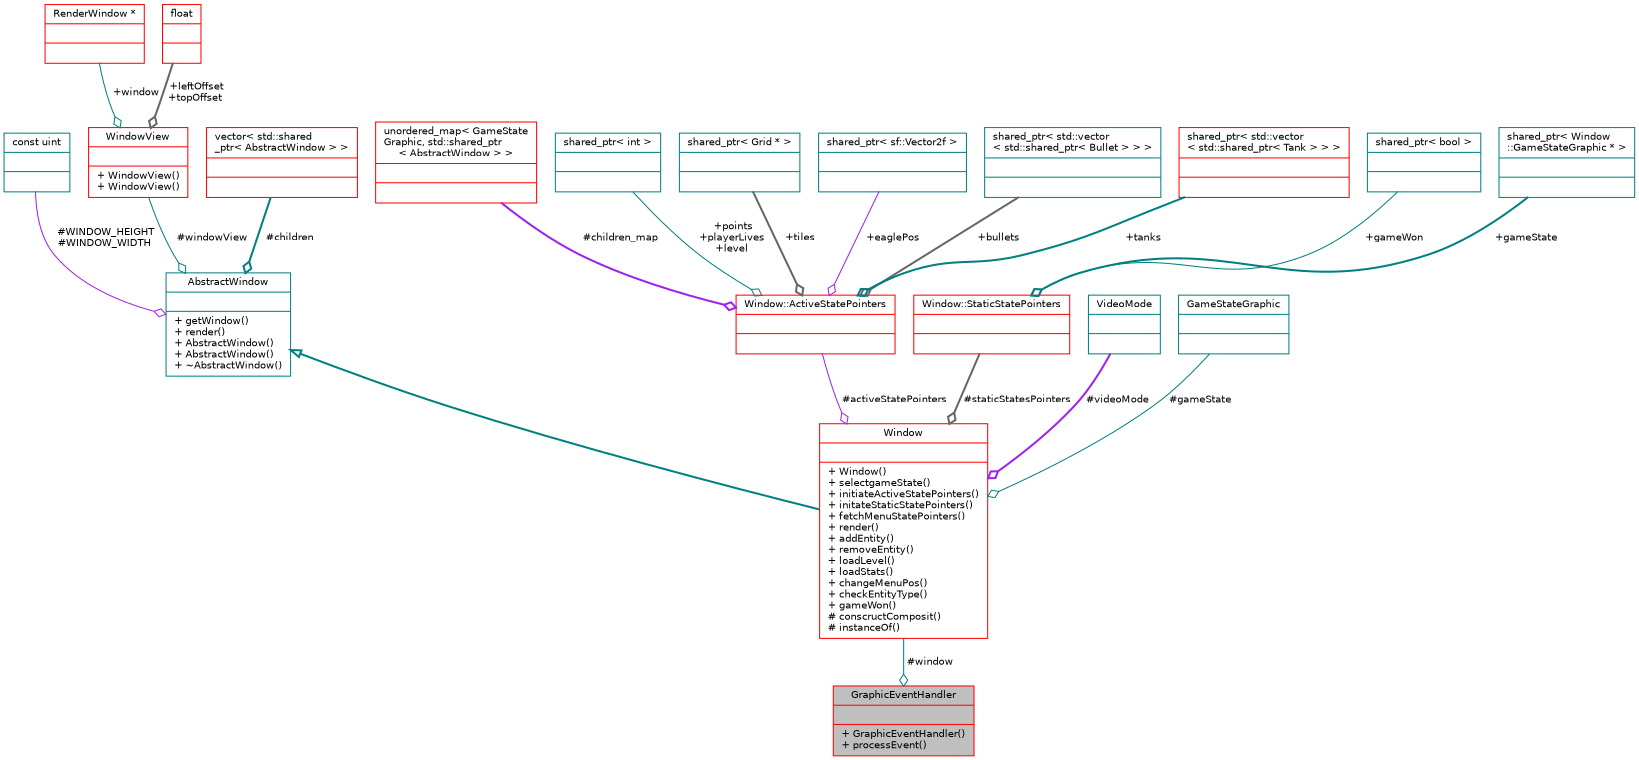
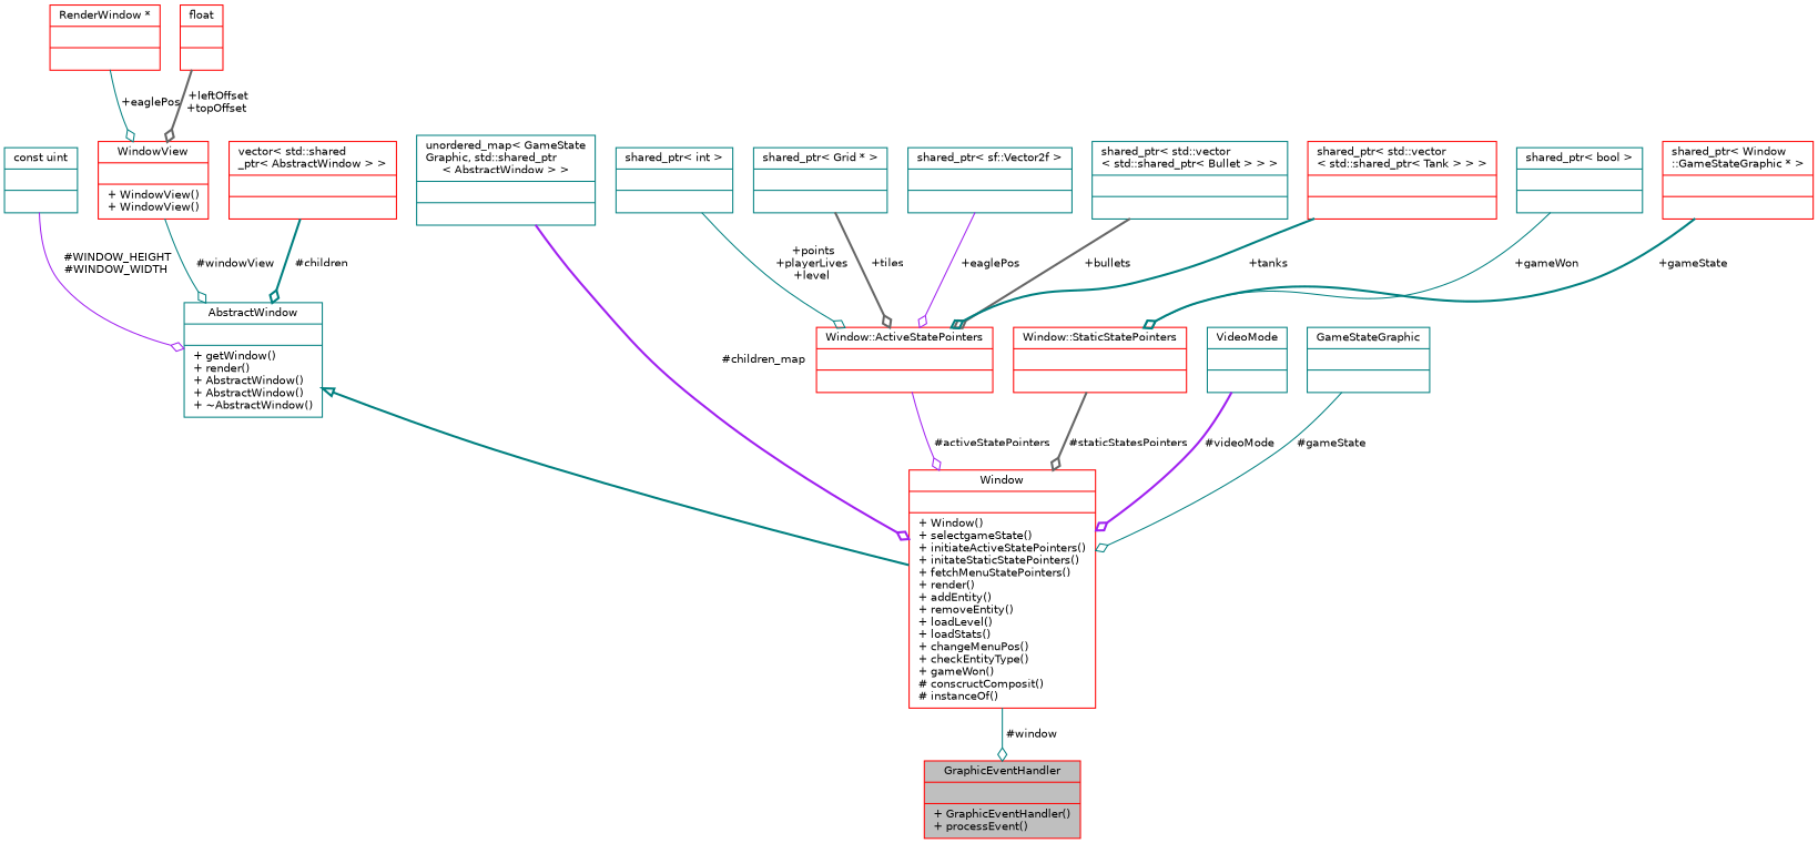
  digraph {
    node [color=red fontname=Helvetica fontsize=10 shape=record]
    edge [arrowhead=odiamond color=teal fontname=Helvetica fontsize=10 labelfontname=Helvetica labelfontsize=10 style=bold]
    n1 [fillcolor=grey75 fontcolor=black height=0.2 label="{GraphicEventHandler\n||+ GraphicEventHandler()\l+ processEvent()\l}" style=filled width=0.4]
    n2 [height=0.2 label="{Window\n||+ Window()\l+ selectgameState()\l+ initiateActiveStatePointers()\l+ initateStaticStatePointers()\l+ fetchMenuStatePointers()\l+ render()\l+ addEntity()\l+ removeEntity()\l+ loadLevel()\l+ loadStats()\l+ changeMenuPos()\l+ checkEntityType()\l+ gameWon()\l# conscructComposit()\l# instanceOf()\l}" width=0.4]
    n3 [color=teal height=0.2 label="{AbstractWindow\n||+ getWindow()\l+ render()\l+ AbstractWindow()\l+ AbstractWindow()\l+ ~AbstractWindow()\l}" width=0.4]
    n4 [color=teal height=0.2 label="{const uint\n||}" width=0.4]
    n5 [height=0.2 label="{WindowView\n||+ WindowView()\l+ WindowView()\l}" width=0.4]
    n6 [height=0.2 label="{RenderWindow *\n||}" width=0.4]
    n7 [height=0.2 label="{float\n||}" width=0.4]
    n8 [height=0.2 label="{vector\< std::shared\l_ptr\< AbstractWindow \> \>\n||}" width=0.4]
-   n9 [height=0.2 label="{unordered_map\< GameState\lGraphic, std::shared_ptr\l\< AbstractWindow \> \>\n||}" width=0.4]
+   n9 [color=teal height=0.2 label="{unordered_map\< GameState\lGraphic, std::shared_ptr\l\< AbstractWindow \> \>\n||}" width=0.4]
    n10 [height=0.2 label="{Window::ActiveStatePointers\n||}" width=0.4]
    n11 [color=teal height=0.2 label="{shared_ptr\< int \>\n||}" width=0.4]
    n12 [height=0.2 label="{Window::StaticStatePointers\n||}" width=0.4]
    n13 [color=teal height=0.2 label="{shared_ptr\< Grid * \>\n||}" width=0.4]
    n14 [color=teal height=0.2 label="{shared_ptr\< sf::Vector2f \>\n||}" width=0.4]
    n15 [color=teal height=0.2 label="{shared_ptr\< std::vector\l\< std::shared_ptr\< Bullet \> \> \>\n||}" width=0.4]
    n16 [height=0.2 label="{shared_ptr\< std::vector\l\< std::shared_ptr\< Tank \> \> \>\n||}" width=0.4]
    n17 [color=teal height=0.2 label="{shared_ptr\< bool \>\n||}" width=0.4]
-   n18 [color=teal height=0.2 label="{shared_ptr\< Window\l::GameStateGraphic * \>\n||}" width=0.4]
+   n18 [height=0.2 label="{shared_ptr\< Window\l::GameStateGraphic * \>\n||}" width=0.4]
    n19 [color=teal height=0.2 label="{VideoMode\n||}" width=0.4]
    n20 [color=teal height=0.2 label="{GameStateGraphic\n||}" width=0.4]
    n2 -> n1 [label=" #window" style=solid]
    n3 -> n2 [arrowtail=onormal dir=back arrowhead=""]
    n4 -> n3 [color=purple label=" #WINDOW_HEIGHT\n#WINDOW_WIDTH" style=solid]
    n5 -> n3 [label=" #windowView" style=solid]
-   n6 -> n5 [label=" +window" style=solid]
+   n6 -> n5 [label=" +eaglePos" style=solid]
    n7 -> n5 [color=gray40 label=" +leftOffset\n+topOffset"]
    n8 -> n3 [label=" #children"]
-   n9 -> n10 [color=purple label=" #children_map"]
+   n9 -> n2 [color=purple label=" #children_map"]
    n10 -> n2 [color=purple label=" #activeStatePointers" style=solid]
    n11 -> n10 [label=" +points\n+playerLives\n+level" style=solid]
    n12 -> n2 [color=gray40 label=" #staticStatesPointers"]
    n13 -> n10 [color=gray40 label=" +tiles"]
    n14 -> n10 [color=purple label=" +eaglePos" style=solid]
    n15 -> n10 [color=gray40 label=" +bullets"]
    n16 -> n10 [label=" +tanks"]
    n17 -> n12 [label=" +gameWon" style=solid]
    n18 -> n12 [label=" +gameState"]
    n19 -> n2 [color=purple label=" #videoMode"]
    n20 -> n2 [label=" #gameState" style=solid]
  }
